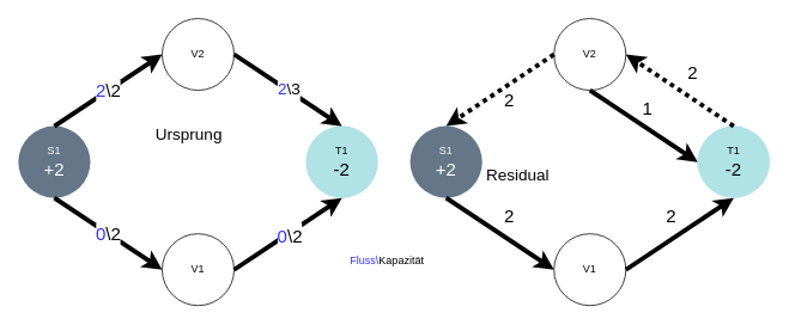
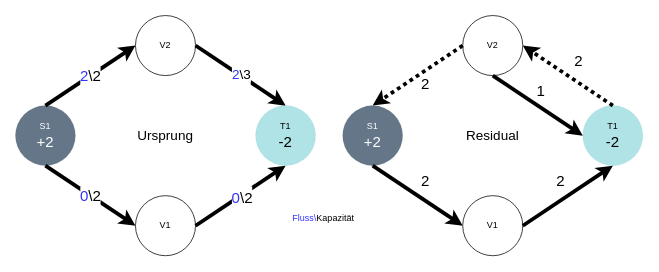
  <mxCell id="0" />
  <mxCell id="1" parent="0" />
  <mxCell id="2" value="V2" style="ellipse;whiteSpace=wrap;html=1;aspect=fixed;" parent="1" vertex="1"><mxGeometry x="180" y="20" width="80" height="80" as="geometry" /></mxCell>
  <mxCell id="3" value="&lt;div&gt;T1&lt;br&gt;&lt;/div&gt;&lt;div style=&quot;font-size: 20px;&quot;&gt;-&lt;font style=&quot;font-size: 20px;&quot;&gt;2&lt;/font&gt;&lt;br&gt;&lt;/div&gt;" style="ellipse;whiteSpace=wrap;html=1;aspect=fixed;strokeWidth=0;fillColor=#b0e3e6;strokeColor=#0e8088;" parent="1" vertex="1"><mxGeometry x="340" y="140" width="80" height="80" as="geometry" /></mxCell>
  <mxCell id="4" value="&lt;font color=&quot;#000000&quot;&gt;&lt;font color=&quot;#3333ff&quot;&gt;Fluss\&lt;/font&gt;Kapazität&lt;/font&gt;" style="text;html=1;align=center;verticalAlign=middle;resizable=0;points=[];autosize=1;strokeColor=none;fillColor=none;fontColor=#666666;" parent="1" vertex="1"><mxGeometry x="380" y="280" width="100" height="20" as="geometry" /></mxCell>
  <mxCell id="5" value="&lt;div&gt;S1&lt;/div&gt;&lt;font style=&quot;font-size: 20px;&quot;&gt;+2&lt;/font&gt;" style="ellipse;whiteSpace=wrap;html=1;aspect=fixed;strokeWidth=0;fillColor=#647687;strokeColor=#314354;fontColor=#ffffff;" parent="1" vertex="1"><mxGeometry x="20" y="140" width="80" height="80" as="geometry" /></mxCell>
  <mxCell id="6" value="&lt;font color=&quot;#3333ff&quot;&gt;2&lt;/font&gt;\2" style="endArrow=classic;html=1;rounded=0;sketch=0;fontSize=20;strokeColor=default;strokeWidth=5;jumpStyle=none;entryX=0;entryY=0.5;entryDx=0;entryDy=0;exitX=0.5;exitY=0;exitDx=0;exitDy=0;" parent="1" source="5" target="2" edge="1"><mxGeometry width="50" height="50" relative="1" as="geometry"><mxPoint x="-50" y="350" as="sourcePoint" /><mxPoint x="0" y="300" as="targetPoint" /></mxGeometry></mxCell>
  <mxCell id="7" value="&lt;font color=&quot;#3333ff&quot;&gt;0&lt;/font&gt;\2" style="endArrow=classic;html=1;rounded=0;sketch=0;fontSize=20;strokeColor=default;strokeWidth=5;jumpStyle=none;entryX=0;entryY=0.5;entryDx=0;entryDy=0;exitX=0.5;exitY=1;exitDx=0;exitDy=0;" parent="1" source="5" target="8" edge="1"><mxGeometry width="50" height="50" relative="1" as="geometry"><mxPoint x="130" y="420" as="sourcePoint" /><mxPoint x="180" y="370" as="targetPoint" /></mxGeometry></mxCell>
  <mxCell id="8" value="V1" style="ellipse;whiteSpace=wrap;html=1;aspect=fixed;strokeWidth=1;" parent="1" vertex="1"><mxGeometry x="180" y="260" width="80" height="80" as="geometry" /></mxCell>
  <mxCell id="9" value="&lt;p style=&quot;line-height: 0.2;&quot;&gt;&lt;br&gt;&lt;font style=&quot;font-family: Helvetica; font-size: 18px; font-style: normal; font-variant-ligatures: normal; font-variant-caps: normal; font-weight: 400; letter-spacing: normal; orphans: 2; text-align: center; text-indent: 0px; text-transform: none; widows: 2; word-spacing: 0px; -webkit-text-stroke-width: 0px; text-decoration-thickness: initial; text-decoration-style: initial; text-decoration-color: initial;&quot; color=&quot;#3333ff&quot;&gt;2&lt;/font&gt;&lt;span style=&quot;color: rgb(0, 0, 0); font-family: Helvetica; font-size: 18px; font-style: normal; font-variant-ligatures: normal; font-variant-caps: normal; font-weight: 400; letter-spacing: normal; orphans: 2; text-align: center; text-indent: 0px; text-transform: none; widows: 2; word-spacing: 0px; -webkit-text-stroke-width: 0px; background-color: rgb(255, 255, 255); text-decoration-thickness: initial; text-decoration-style: initial; text-decoration-color: initial; float: none; display: inline !important;&quot;&gt;\3&lt;/span&gt;&lt;br&gt;&lt;br&gt;&lt;/p&gt;" style="endArrow=classic;html=1;rounded=0;entryX=0.5;entryY=0;entryDx=0;entryDy=0;strokeWidth=5;exitX=1;exitY=0.5;exitDx=0;exitDy=0;" parent="1" source="2" target="3" edge="1"><mxGeometry x="0.016" width="50" height="50" relative="1" as="geometry"><mxPoint x="290" y="120" as="sourcePoint" /><mxPoint x="340" y="70" as="targetPoint" /><Array as="points" /><mxPoint as="offset" /></mxGeometry></mxCell>
  <mxCell id="10" value="&lt;p style=&quot;line-height: 0.2;&quot;&gt;&lt;br&gt;&lt;font style=&quot;font-family: Helvetica; font-size: 20px; font-style: normal; font-variant-ligatures: normal; font-variant-caps: normal; font-weight: 400; letter-spacing: normal; orphans: 2; text-align: center; text-indent: 0px; text-transform: none; widows: 2; word-spacing: 0px; -webkit-text-stroke-width: 0px; text-decoration-thickness: initial; text-decoration-style: initial; text-decoration-color: initial;&quot; color=&quot;#3333ff&quot;&gt;0&lt;/font&gt;&lt;span style=&quot;color: rgb(0, 0, 0); font-family: Helvetica; font-size: 20px; font-style: normal; font-variant-ligatures: normal; font-variant-caps: normal; font-weight: 400; letter-spacing: normal; orphans: 2; text-align: center; text-indent: 0px; text-transform: none; widows: 2; word-spacing: 0px; -webkit-text-stroke-width: 0px; background-color: rgb(255, 255, 255); text-decoration-thickness: initial; text-decoration-style: initial; text-decoration-color: initial; float: none; display: inline !important;&quot;&gt;\2&lt;/span&gt;&lt;br&gt;&lt;br&gt;&lt;/p&gt;" style="endArrow=classic;html=1;rounded=0;strokeWidth=5;exitX=1;exitY=0.5;exitDx=0;exitDy=0;entryX=0.5;entryY=1;entryDx=0;entryDy=0;" parent="1" source="8" target="3" edge="1"><mxGeometry x="-0.022" y="-4" width="50" height="50" relative="1" as="geometry"><mxPoint x="290" y="130" as="sourcePoint" /><mxPoint x="340" y="80" as="targetPoint" /><mxPoint x="1" as="offset" /></mxGeometry></mxCell>
  <mxCell id="11" value="V2" style="ellipse;whiteSpace=wrap;html=1;aspect=fixed;" parent="1" vertex="1"><mxGeometry x="616" y="20" width="80" height="80" as="geometry" /></mxCell>
  <mxCell id="12" value="&lt;div&gt;T1&lt;br&gt;&lt;/div&gt;&lt;div style=&quot;font-size: 20px;&quot;&gt;-&lt;font style=&quot;font-size: 20px;&quot;&gt;2&lt;/font&gt;&lt;br&gt;&lt;/div&gt;" style="ellipse;whiteSpace=wrap;html=1;aspect=fixed;strokeWidth=0;fillColor=#b0e3e6;strokeColor=#0e8088;" parent="1" vertex="1"><mxGeometry x="776" y="140" width="80" height="80" as="geometry" /></mxCell>
  <mxCell id="13" value="&lt;div&gt;S1&lt;/div&gt;&lt;font style=&quot;font-size: 20px;&quot;&gt;+2&lt;/font&gt;" style="ellipse;whiteSpace=wrap;html=1;aspect=fixed;strokeWidth=0;fillColor=#647687;strokeColor=#314354;fontColor=#ffffff;" parent="1" vertex="1"><mxGeometry x="456" y="140" width="80" height="80" as="geometry" /></mxCell>
  <mxCell id="14" value="2" style="endArrow=classic;html=1;rounded=0;sketch=0;fontSize=20;strokeColor=default;strokeWidth=5;jumpStyle=none;entryX=0;entryY=0.5;entryDx=0;entryDy=0;exitX=0.5;exitY=1;exitDx=0;exitDy=0;" parent="1" source="13" target="15" edge="1"><mxGeometry x="-0.038" y="22" width="50" height="50" relative="1" as="geometry"><mxPoint x="566" y="410" as="sourcePoint" /><mxPoint x="616" y="360" as="targetPoint" /><mxPoint as="offset" /></mxGeometry></mxCell>
  <mxCell id="15" value="V1" style="ellipse;whiteSpace=wrap;html=1;aspect=fixed;strokeWidth=1;" parent="1" vertex="1"><mxGeometry x="616" y="260" width="80" height="80" as="geometry" /></mxCell>
  <mxCell id="16" value="2" style="endArrow=classic;html=1;rounded=0;sketch=0;fontSize=20;strokeColor=default;strokeWidth=5;jumpStyle=none;entryX=1;entryY=0.5;entryDx=0;entryDy=0;exitX=0.5;exitY=0;exitDx=0;exitDy=0;dashed=1;dashPattern=1 1;" parent="1" source="12" target="11" edge="1"><mxGeometry x="-0.008" y="-24" width="50" height="50" relative="1" as="geometry"><mxPoint x="806" y="100" as="sourcePoint" /><mxPoint x="686" y="180" as="targetPoint" /><Array as="points" /><mxPoint x="1" as="offset" /></mxGeometry></mxCell>
  <mxCell id="17" value="2" style="endArrow=classic;html=1;rounded=0;sketch=0;fontSize=20;strokeColor=default;strokeWidth=5;jumpStyle=none;entryX=0.5;entryY=1;entryDx=0;entryDy=0;exitX=1;exitY=0.5;exitDx=0;exitDy=0;" parent="1" source="15" target="12" edge="1"><mxGeometry x="0.038" y="22" width="50" height="50" relative="1" as="geometry"><mxPoint x="756" y="250" as="sourcePoint" /><mxPoint x="876" y="340" as="targetPoint" /><mxPoint as="offset" /></mxGeometry></mxCell>
  <mxCell id="18" value="2" style="endArrow=classic;html=1;rounded=0;sketch=0;fontSize=20;strokeColor=default;strokeWidth=5;jumpStyle=none;entryX=0.5;entryY=0;entryDx=0;entryDy=0;exitX=0;exitY=0.5;exitDx=0;exitDy=0;dashed=1;dashPattern=1 1;" parent="1" source="11" target="13" edge="1"><mxGeometry x="-0.038" y="14" width="50" height="50" relative="1" as="geometry"><mxPoint x="596" y="130" as="sourcePoint" /><mxPoint x="476" y="50" as="targetPoint" /><Array as="points" /><mxPoint as="offset" /></mxGeometry></mxCell>
- <mxCell id="19" value="Ursprung" style="text;html=1;strokeColor=none;fillColor=none;align=center;verticalAlign=middle;whiteSpace=wrap;rounded=0;fontSize=18;fontColor=#000000;" parent="1" vertex="1"><mxGeometry x="180" y="135" width="60" height="30" as="geometry" /></mxCell>
- <mxCell id="20" value="Residual" style="text;html=1;strokeColor=none;fillColor=none;align=center;verticalAlign=middle;whiteSpace=wrap;rounded=0;fontSize=18;fontColor=#000000;" parent="1" vertex="1"><mxGeometry x="546" y="180" width="60" height="30" as="geometry" /></mxCell>
+ <mxCell id="19" value="Ursprung" style="text;html=1;strokeColor=none;fillColor=none;align=center;verticalAlign=middle;whiteSpace=wrap;rounded=0;fontSize=18;fontColor=#000000;" parent="1" vertex="1"><mxGeometry x="190" y="165" width="60" height="30" as="geometry" /></mxCell>
+ <mxCell id="20" value="Residual" style="text;html=1;strokeColor=none;fillColor=none;align=center;verticalAlign=middle;whiteSpace=wrap;rounded=0;fontSize=18;fontColor=#000000;" parent="1" vertex="1"><mxGeometry x="626" y="165" width="60" height="30" as="geometry" /></mxCell>
  <mxCell id="21" value="1" style="endArrow=classic;html=1;rounded=0;sketch=0;fontSize=20;strokeColor=default;strokeWidth=5;jumpStyle=none;entryX=0;entryY=0.5;entryDx=0;entryDy=0;exitX=0.5;exitY=1;exitDx=0;exitDy=0;" edge="1" parent="1" source="11" target="12"><mxGeometry x="-0.108" y="19" width="50" height="50" relative="1" as="geometry"><mxPoint x="650" y="115" as="sourcePoint" /><mxPoint x="770" y="195" as="targetPoint" /><mxPoint as="offset" /></mxGeometry></mxCell>
